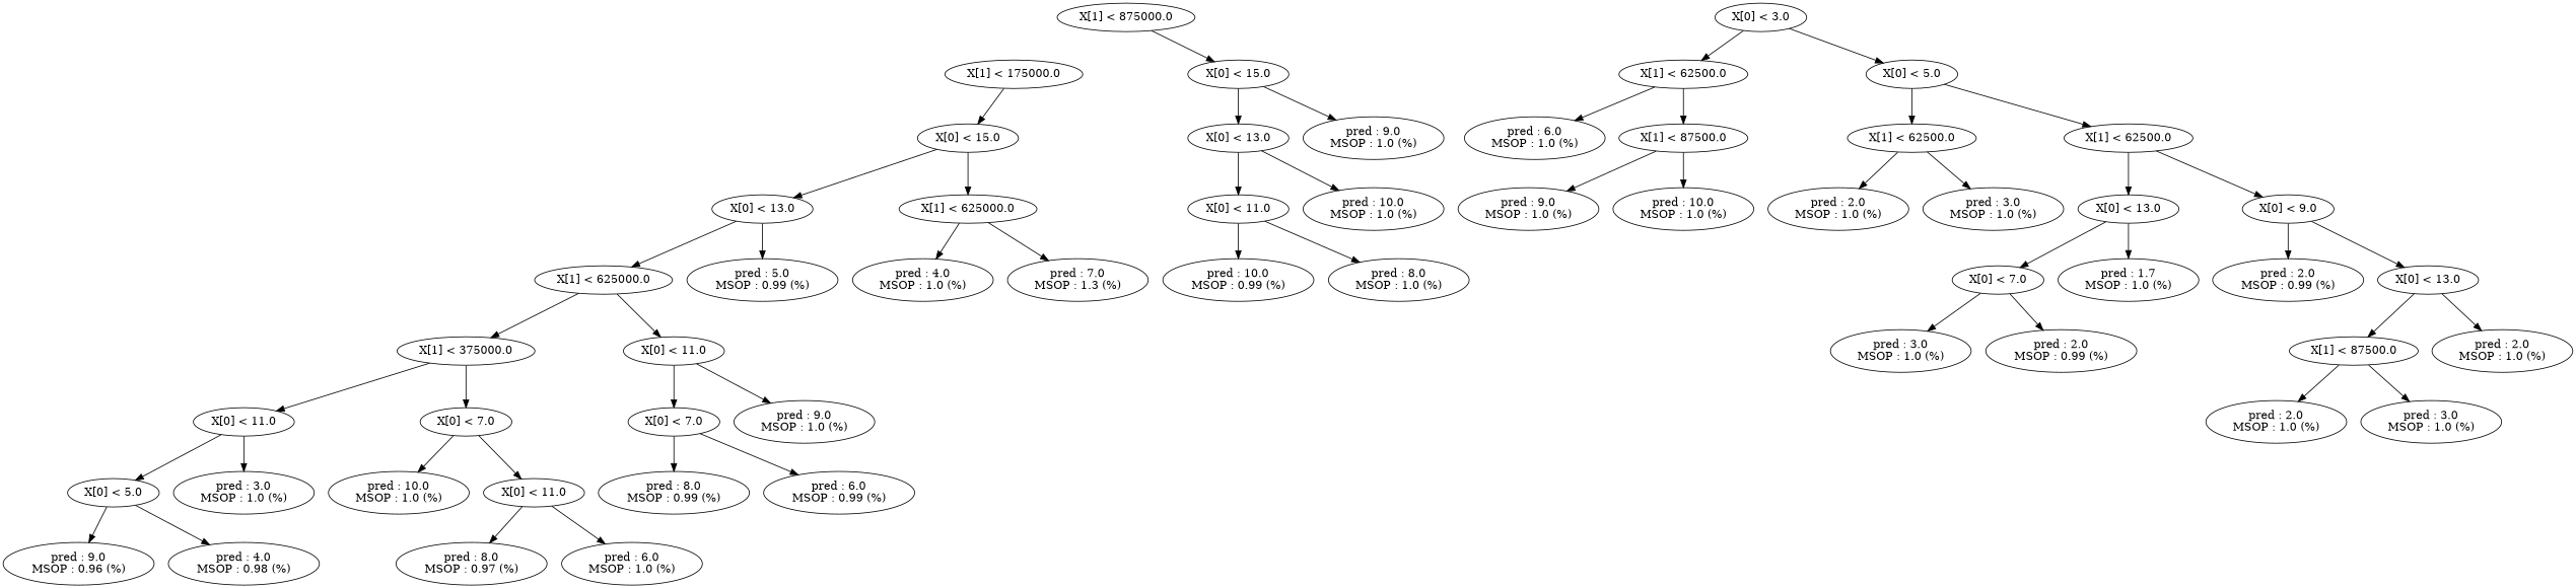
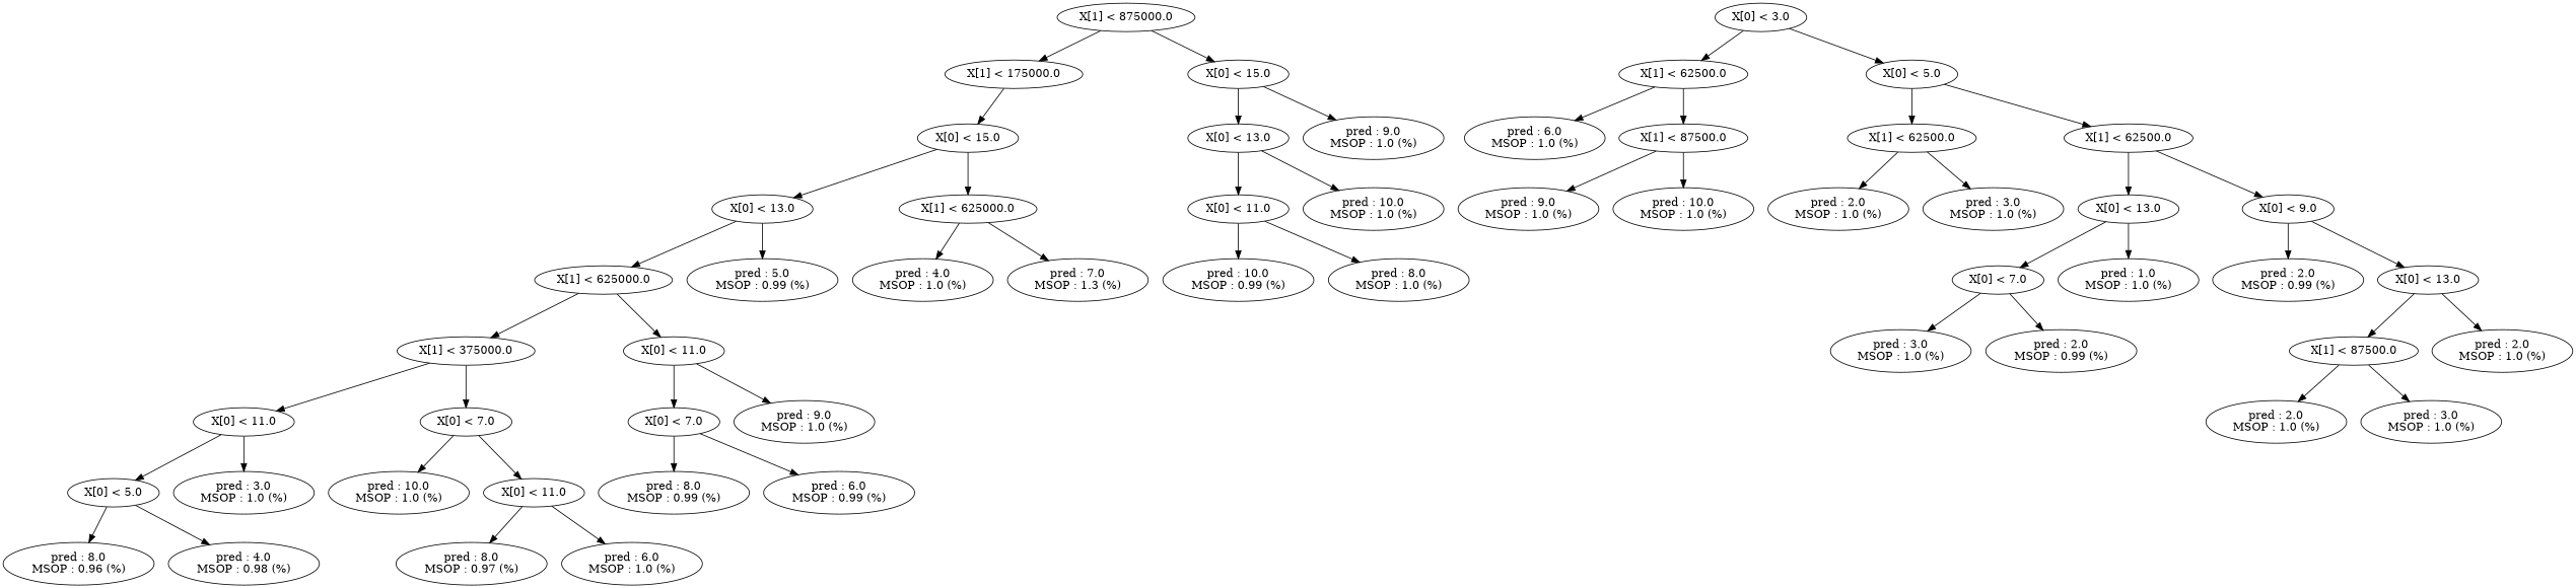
  digraph {
    n1 [label="X[1] < 875000.0"]
    n2 [label="X[1] < 175000.0"]
    n3 [label="X[0] < 15.0"]
    n4 [label="X[0] < 15.0"]
    n5 [label="X[0] < 13.0"]
    n6 [label="pred : 9.0\nMSOP : 1.0 (%)"]
    n7 [label="X[0] < 3.0"]
    n8 [label="X[1] < 62500.0"]
    n9 [label="X[0] < 5.0"]
    n10 [label="X[0] < 13.0"]
    n11 [label="X[1] < 625000.0"]
    n12 [label="X[0] < 11.0"]
    n13 [label="pred : 10.0\nMSOP : 1.0 (%)"]
    n14 [label="pred : 6.0\nMSOP : 1.0 (%)"]
    n15 [label="X[1] < 87500.0"]
    n16 [label="X[1] < 62500.0"]
    n17 [label="X[1] < 62500.0"]
    n18 [label="X[1] < 625000.0"]
    n19 [label="pred : 5.0\nMSOP : 0.99 (%)"]
    n20 [label="pred : 4.0\nMSOP : 1.0 (%)"]
    n21 [label="pred : 7.0\nMSOP : 1.3 (%)"]
    n22 [label="pred : 9.0\nMSOP : 1.0 (%)"]
    n23 [label="pred : 10.0\nMSOP : 1.0 (%)"]
    n24 [label="pred : 2.0\nMSOP : 1.0 (%)"]
    n25 [label="pred : 3.0\nMSOP : 1.0 (%)"]
    n26 [label="X[0] < 13.0"]
    n27 [label="X[0] < 9.0"]
    n28 [label="X[0] < 7.0"]
-   n29 [label="pred : 1.7\nMSOP : 1.0 (%)"]
+   n29 [label="pred : 1.0\nMSOP : 1.0 (%)"]
    n30 [label="pred : 2.0\nMSOP : 0.99 (%)"]
    n31 [label="X[0] < 13.0"]
    n32 [label="pred : 3.0\nMSOP : 1.0 (%)"]
    n33 [label="pred : 2.0\nMSOP : 0.99 (%)"]
    n34 [label="X[1] < 87500.0"]
    n35 [label="pred : 2.0\nMSOP : 1.0 (%)"]
    n36 [label="pred : 2.0\nMSOP : 1.0 (%)"]
    n37 [label="pred : 3.0\nMSOP : 1.0 (%)"]
    n38 [label="X[1] < 375000.0"]
    n39 [label="X[0] < 11.0"]
    n40 [label="X[0] < 11.0"]
    n41 [label="X[0] < 7.0"]
    n42 [label="X[0] < 7.0"]
    n43 [label="pred : 9.0\nMSOP : 1.0 (%)"]
    n44 [label="X[0] < 5.0"]
    n45 [label="pred : 3.0\nMSOP : 1.0 (%)"]
    n46 [label="pred : 10.0\nMSOP : 1.0 (%)"]
    n47 [label="X[0] < 11.0"]
    n48 [label="pred : 8.0\nMSOP : 0.99 (%)"]
    n49 [label="pred : 6.0\nMSOP : 0.99 (%)"]
-   n50 [label="pred : 9.0\nMSOP : 0.96 (%)"]
+   n50 [label="pred : 8.0\nMSOP : 0.96 (%)"]
    n51 [label="pred : 4.0\nMSOP : 0.98 (%)"]
    n52 [label="pred : 8.0\nMSOP : 0.97 (%)"]
    n53 [label="pred : 6.0\nMSOP : 1.0 (%)"]
    n54 [label="pred : 10.0\nMSOP : 0.99 (%)"]
    n55 [label="pred : 8.0\nMSOP : 1.0 (%)"]
+   n1 -> n2
    n1 -> n3
    n2 -> n4
    n3 -> n5
    n3 -> n6
    n4 -> n10
    n4 -> n11
    n5 -> n12
    n5 -> n13
    n7 -> n8
    n7 -> n9
    n8 -> n14
    n8 -> n15
    n9 -> n16
    n9 -> n17
    n10 -> n18
    n10 -> n19
    n11 -> n20
    n11 -> n21
    n12 -> n54
    n12 -> n55
    n15 -> n22
    n15 -> n23
    n16 -> n24
    n16 -> n25
    n17 -> n26
    n17 -> n27
    n18 -> n38
    n18 -> n39
    n26 -> n28
    n26 -> n29
    n27 -> n30
    n27 -> n31
    n28 -> n32
    n28 -> n33
    n31 -> n34
    n31 -> n35
    n34 -> n36
    n34 -> n37
    n38 -> n40
    n38 -> n41
    n39 -> n42
    n39 -> n43
    n40 -> n44
    n40 -> n45
    n41 -> n46
    n41 -> n47
    n42 -> n48
    n42 -> n49
    n44 -> n50
    n44 -> n51
    n47 -> n52
    n47 -> n53
  }
